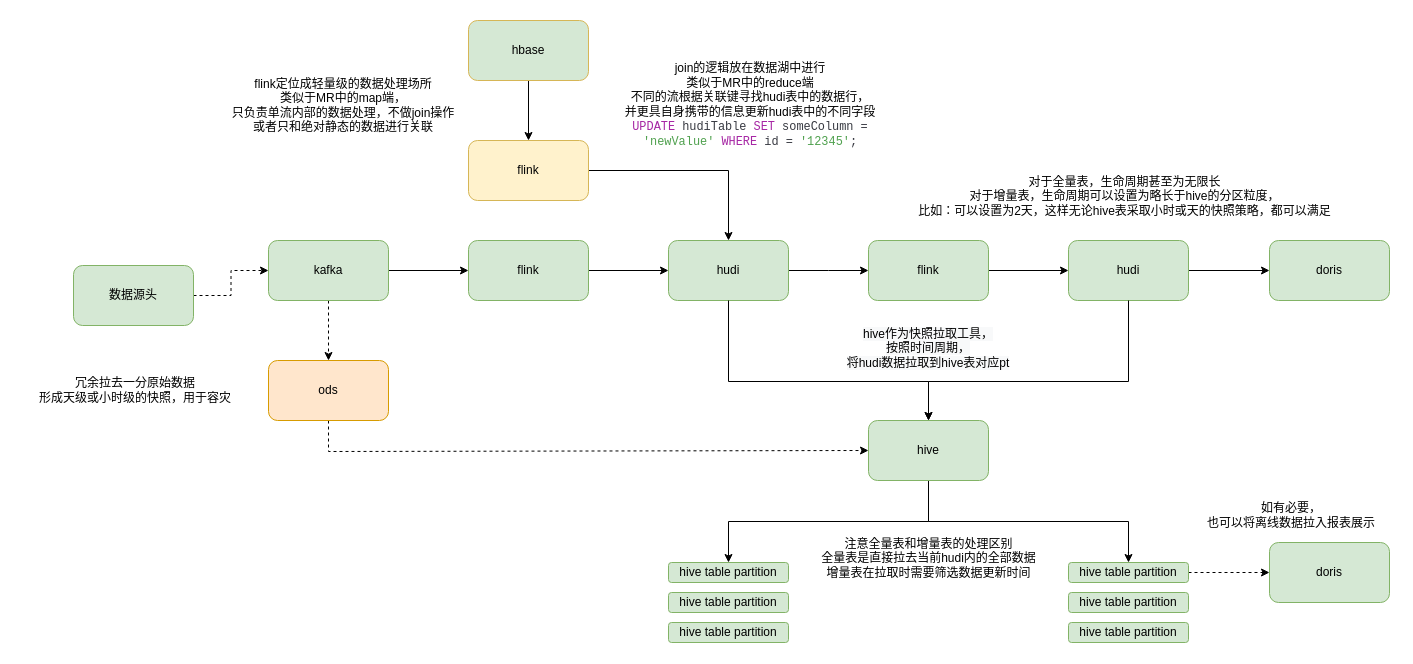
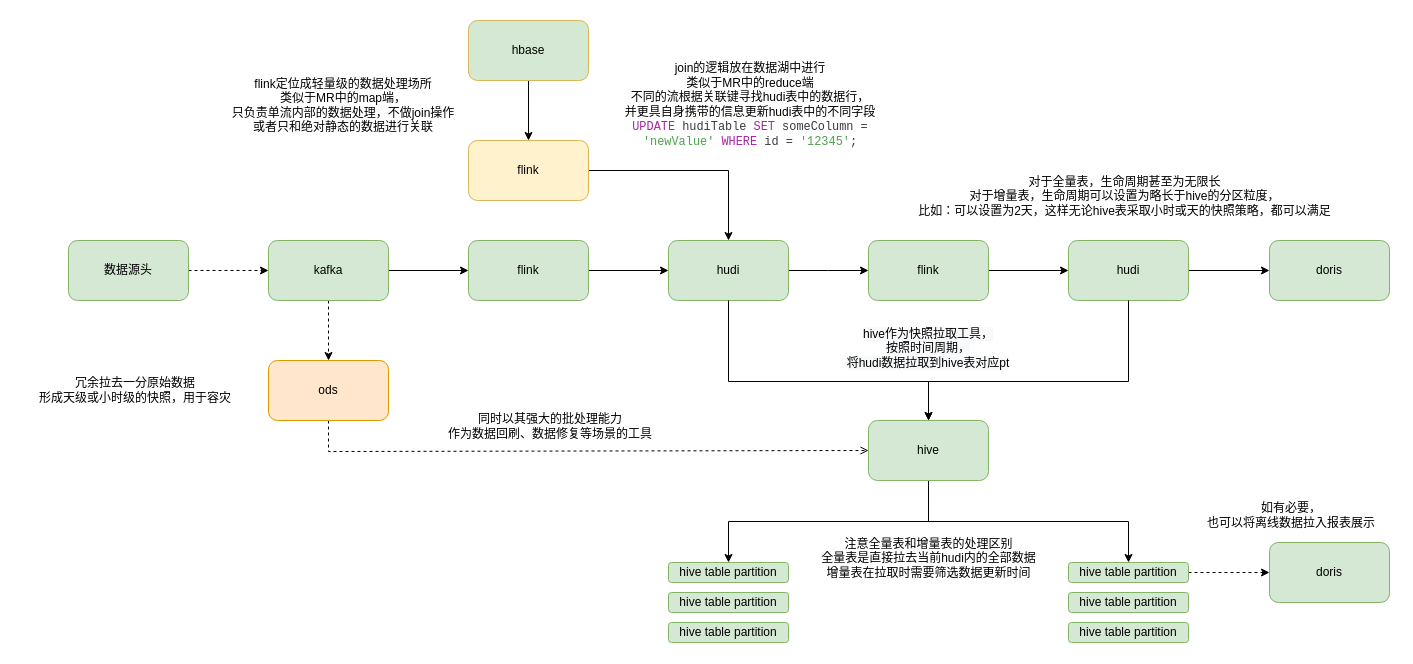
  <mxCell id="0" />
  <mxCell id="1" parent="0" />
  <mxCell id="2" style="edgeStyle=orthogonalEdgeStyle;rounded=0;orthogonalLoop=1;jettySize=auto;html=1;entryX=0;entryY=0.5;entryDx=0;entryDy=0;dashed=1;" parent="1" source="3" target="6" edge="1"><mxGeometry relative="1" as="geometry" /></mxCell>
- <mxCell id="3" value="数据源头" style="rounded=1;whiteSpace=wrap;html=1;fillColor=#d5e8d4;strokeColor=#82b366;" parent="1" vertex="1"><mxGeometry x="73" y="265" width="120" height="60" as="geometry" /></mxCell>
+ <mxCell id="3" value="数据源头" style="rounded=1;whiteSpace=wrap;html=1;fillColor=#d5e8d4;strokeColor=#82b366;" parent="1" vertex="1"><mxGeometry x="68" y="240" width="120" height="60" as="geometry" /></mxCell>
  <mxCell id="4" style="edgeStyle=orthogonalEdgeStyle;rounded=0;orthogonalLoop=1;jettySize=auto;html=1;" parent="1" source="6" target="8" edge="1"><mxGeometry relative="1" as="geometry" /></mxCell>
  <mxCell id="5" style="edgeStyle=orthogonalEdgeStyle;rounded=0;orthogonalLoop=1;jettySize=auto;html=1;dashed=1;" parent="1" source="6" target="10" edge="1"><mxGeometry relative="1" as="geometry" /></mxCell>
  <mxCell id="6" value="kafka" style="rounded=1;whiteSpace=wrap;html=1;fillColor=#d5e8d4;strokeColor=#82b366;" parent="1" vertex="1"><mxGeometry x="268" y="240" width="120" height="60" as="geometry" /></mxCell>
  <mxCell id="7" style="edgeStyle=orthogonalEdgeStyle;rounded=0;orthogonalLoop=1;jettySize=auto;html=1;entryX=0;entryY=0.5;entryDx=0;entryDy=0;" parent="1" source="8" target="12" edge="1"><mxGeometry relative="1" as="geometry" /></mxCell>
  <mxCell id="8" value="flink" style="rounded=1;whiteSpace=wrap;html=1;fillColor=#d5e8d4;strokeColor=#82b366;" parent="1" vertex="1"><mxGeometry x="468" y="240" width="120" height="60" as="geometry" /></mxCell>
- <mxCell id="9" style="edgeStyle=orthogonalEdgeStyle;rounded=0;orthogonalLoop=1;jettySize=auto;html=1;entryX=0;entryY=0.5;entryDx=0;entryDy=0;dashed=1;" parent="1" source="10" target="16" edge="1"><mxGeometry relative="1" as="geometry"><Array as="points"><mxPoint x="328" y="451" /></Array></mxGeometry></mxCell>
+ <mxCell id="9" style="edgeStyle=orthogonalEdgeStyle;rounded=0;orthogonalLoop=1;jettySize=auto;html=1;entryX=0;entryY=0.5;entryDx=0;entryDy=0;dashed=1;endArrow=open;" parent="1" source="10" target="16" edge="1"><mxGeometry relative="1" as="geometry"><Array as="points"><mxPoint x="328" y="451" /></Array></mxGeometry></mxCell>
  <mxCell id="10" value="ods" style="rounded=1;whiteSpace=wrap;html=1;fillColor=#ffe6cc;strokeColor=#d79b00;" parent="1" vertex="1"><mxGeometry x="268" y="360" width="120" height="60" as="geometry" /></mxCell>
  <mxCell id="11" style="edgeStyle=orthogonalEdgeStyle;rounded=0;orthogonalLoop=1;jettySize=auto;html=1;entryX=0;entryY=0.5;entryDx=0;entryDy=0;" parent="1" source="12" edge="1"><mxGeometry relative="1" as="geometry"><mxPoint x="868" y="270" as="targetPoint" /></mxGeometry></mxCell>
  <mxCell id="12" value="hudi" style="rounded=1;whiteSpace=wrap;html=1;fillColor=#d5e8d4;strokeColor=#82b366;" parent="1" vertex="1"><mxGeometry x="668" y="240" width="120" height="60" as="geometry" /></mxCell>
  <mxCell id="13" style="edgeStyle=orthogonalEdgeStyle;rounded=0;orthogonalLoop=1;jettySize=auto;html=1;" parent="1" source="12" target="16" edge="1"><mxGeometry relative="1" as="geometry"><Array as="points"><mxPoint x="728" y="381" /><mxPoint x="928" y="381" /></Array><mxPoint x="728" y="420" as="sourcePoint" /></mxGeometry></mxCell>
  <mxCell id="14" style="edgeStyle=orthogonalEdgeStyle;rounded=0;orthogonalLoop=1;jettySize=auto;html=1;entryX=0.5;entryY=0;entryDx=0;entryDy=0;" parent="1" source="16" target="31" edge="1"><mxGeometry relative="1" as="geometry"><Array as="points"><mxPoint x="928" y="521" /><mxPoint x="728" y="521" /></Array></mxGeometry></mxCell>
  <mxCell id="15" style="edgeStyle=orthogonalEdgeStyle;rounded=0;orthogonalLoop=1;jettySize=auto;html=1;entryX=0.5;entryY=0;entryDx=0;entryDy=0;" parent="1" source="16" target="36" edge="1"><mxGeometry relative="1" as="geometry"><Array as="points"><mxPoint x="928" y="521" /><mxPoint x="1128" y="521" /></Array></mxGeometry></mxCell>
  <mxCell id="16" value="hive" style="rounded=1;whiteSpace=wrap;html=1;fillColor=#d5e8d4;strokeColor=#82b366;" parent="1" vertex="1"><mxGeometry x="868" y="420" width="120" height="60" as="geometry" /></mxCell>
  <mxCell id="17" value="doris" style="rounded=1;whiteSpace=wrap;html=1;fillColor=#d5e8d4;strokeColor=#82b366;" parent="1" vertex="1"><mxGeometry x="1269" y="240" width="120" height="60" as="geometry" /></mxCell>
  <mxCell id="18" style="edgeStyle=orthogonalEdgeStyle;rounded=0;orthogonalLoop=1;jettySize=auto;html=1;entryX=0;entryY=0.5;entryDx=0;entryDy=0;" parent="1" source="19" target="21" edge="1"><mxGeometry relative="1" as="geometry" /></mxCell>
  <mxCell id="19" value="flink" style="rounded=1;whiteSpace=wrap;html=1;fillColor=#d5e8d4;strokeColor=#82b366;" parent="1" vertex="1"><mxGeometry x="868" y="240" width="120" height="60" as="geometry" /></mxCell>
  <mxCell id="20" style="edgeStyle=orthogonalEdgeStyle;rounded=0;orthogonalLoop=1;jettySize=auto;html=1;" parent="1" source="21" target="17" edge="1"><mxGeometry relative="1" as="geometry" /></mxCell>
  <mxCell id="21" value="hudi" style="rounded=1;whiteSpace=wrap;html=1;fillColor=#d5e8d4;strokeColor=#82b366;" parent="1" vertex="1"><mxGeometry x="1068" y="240" width="120" height="60" as="geometry" /></mxCell>
  <mxCell id="22" style="edgeStyle=orthogonalEdgeStyle;rounded=0;orthogonalLoop=1;jettySize=auto;html=1;" parent="1" source="21" target="16" edge="1"><mxGeometry relative="1" as="geometry"><Array as="points"><mxPoint x="1128" y="381" /><mxPoint x="928" y="381" /></Array><mxPoint x="1140" y="371" as="sourcePoint" /></mxGeometry></mxCell>
+ <mxCell id="23" value="同时以其强大的批处理能力&lt;br&gt;作为数据回刷、数据修复等场景的工具" style="text;html=1;strokeColor=none;fillColor=none;align=center;verticalAlign=middle;whiteSpace=wrap;rounded=0;" parent="1" vertex="1"><mxGeometry x="440" y="411" width="220" height="30" as="geometry" /></mxCell>
  <mxCell id="24" value="冗余拉去一分原始数据&lt;br&gt;形成天级或小时级的快照，用于容灾" style="text;html=1;strokeColor=none;fillColor=none;align=center;verticalAlign=middle;whiteSpace=wrap;rounded=0;" parent="1" vertex="1"><mxGeometry x="20" y="375" width="230" height="30" as="geometry" /></mxCell>
  <mxCell id="25" style="edgeStyle=orthogonalEdgeStyle;rounded=0;orthogonalLoop=1;jettySize=auto;html=1;" parent="1" source="26" target="12" edge="1"><mxGeometry relative="1" as="geometry" /></mxCell>
  <mxCell id="26" value="flink" style="rounded=1;whiteSpace=wrap;html=1;fillColor=#fff2cc;strokeColor=#d6b656;" parent="1" vertex="1"><mxGeometry x="468" y="140" width="120" height="60" as="geometry" /></mxCell>
  <mxCell id="27" value="flink定位成轻量级的数据处理场所&lt;br&gt;类似于MR中的map端，&lt;br&gt;只负责单流内部的数据处理，不做join操作&lt;br&gt;或者只和绝对静态的数据进行关联" style="text;html=1;strokeColor=none;fillColor=none;align=center;verticalAlign=middle;whiteSpace=wrap;rounded=0;" parent="1" vertex="1"><mxGeometry x="218" y="90" width="250" height="30" as="geometry" /></mxCell>
  <mxCell id="28" value="join的逻辑放在数据湖中进行&lt;br&gt;类似于MR中的reduce端&lt;br&gt;不同的流根据关联键寻找hudi表中的数据行，&lt;br&gt;并更具自身携带的信息更新hudi表中的不同字段&lt;br&gt;&lt;span style=&quot;box-sizing: border-box; border-width: 0px; border-style: solid; border-color: rgb(229, 231, 235); --tw-border-spacing-x: 0; --tw-border-spacing-y: 0; --tw-translate-x: 0; --tw-translate-y: 0; --tw-rotate: 0; --tw-skew-x: 0; --tw-skew-y: 0; --tw-scale-x: 1; --tw-scale-y: 1; --tw-pan-x: ; --tw-pan-y: ; --tw-pinch-zoom: ; --tw-scroll-snap-strictness: proximity; --tw-ordinal: ; --tw-slashed-zero: ; --tw-numeric-figure: ; --tw-numeric-spacing: ; --tw-numeric-fraction: ; --tw-ring-inset: ; --tw-ring-offset-width: 0px; --tw-ring-offset-color: #fff; --tw-ring-color: rgb(59 130 246 / 0.5); --tw-ring-offset-shadow: 0 0 #0000; --tw-ring-shadow: 0 0 #0000; --tw-shadow: 0 0 #0000; --tw-shadow-colored: 0 0 #0000; --tw-blur: ; --tw-brightness: ; --tw-contrast: ; --tw-grayscale: ; --tw-hue-rotate: ; --tw-invert: ; --tw-saturate: ; --tw-sepia: ; --tw-drop-shadow: ; --tw-backdrop-blur: ; --tw-backdrop-brightness: ; --tw-backdrop-contrast: ; --tw-backdrop-grayscale: ; --tw-backdrop-hue-rotate: ; --tw-backdrop-invert: ; --tw-backdrop-opacity: ; --tw-backdrop-saturate: ; --tw-backdrop-sepia: ; color: rgb(166, 38, 164); font-family: ui-monospace, SFMono-Regular, &amp;quot;SF Mono&amp;quot;, Menlo, Consolas, &amp;quot;Liberation Mono&amp;quot;, monospace; font-size: 11.9px; text-align: start; background-color: rgb(255, 255, 255);&quot; class=&quot;hljs-keyword&quot;&gt;UPDATE&lt;/span&gt;&lt;span style=&quot;color: rgb(56, 58, 66); font-family: ui-monospace, SFMono-Regular, &amp;quot;SF Mono&amp;quot;, Menlo, Consolas, &amp;quot;Liberation Mono&amp;quot;, monospace; font-size: 11.9px; text-align: start; background-color: rgb(255, 255, 255);&quot;&gt; hudiTable &lt;/span&gt;&lt;span style=&quot;box-sizing: border-box; border-width: 0px; border-style: solid; border-color: rgb(229, 231, 235); --tw-border-spacing-x: 0; --tw-border-spacing-y: 0; --tw-translate-x: 0; --tw-translate-y: 0; --tw-rotate: 0; --tw-skew-x: 0; --tw-skew-y: 0; --tw-scale-x: 1; --tw-scale-y: 1; --tw-pan-x: ; --tw-pan-y: ; --tw-pinch-zoom: ; --tw-scroll-snap-strictness: proximity; --tw-ordinal: ; --tw-slashed-zero: ; --tw-numeric-figure: ; --tw-numeric-spacing: ; --tw-numeric-fraction: ; --tw-ring-inset: ; --tw-ring-offset-width: 0px; --tw-ring-offset-color: #fff; --tw-ring-color: rgb(59 130 246 / 0.5); --tw-ring-offset-shadow: 0 0 #0000; --tw-ring-shadow: 0 0 #0000; --tw-shadow: 0 0 #0000; --tw-shadow-colored: 0 0 #0000; --tw-blur: ; --tw-brightness: ; --tw-contrast: ; --tw-grayscale: ; --tw-hue-rotate: ; --tw-invert: ; --tw-saturate: ; --tw-sepia: ; --tw-drop-shadow: ; --tw-backdrop-blur: ; --tw-backdrop-brightness: ; --tw-backdrop-contrast: ; --tw-backdrop-grayscale: ; --tw-backdrop-hue-rotate: ; --tw-backdrop-invert: ; --tw-backdrop-opacity: ; --tw-backdrop-saturate: ; --tw-backdrop-sepia: ; color: rgb(166, 38, 164); font-family: ui-monospace, SFMono-Regular, &amp;quot;SF Mono&amp;quot;, Menlo, Consolas, &amp;quot;Liberation Mono&amp;quot;, monospace; font-size: 11.9px; text-align: start; background-color: rgb(255, 255, 255);&quot; class=&quot;hljs-keyword&quot;&gt;SET&lt;/span&gt;&lt;span style=&quot;color: rgb(56, 58, 66); font-family: ui-monospace, SFMono-Regular, &amp;quot;SF Mono&amp;quot;, Menlo, Consolas, &amp;quot;Liberation Mono&amp;quot;, monospace; font-size: 11.9px; text-align: start; background-color: rgb(255, 255, 255);&quot;&gt; someColumn = &lt;/span&gt;&lt;span style=&quot;box-sizing: border-box; border-width: 0px; border-style: solid; border-color: rgb(229, 231, 235); --tw-border-spacing-x: 0; --tw-border-spacing-y: 0; --tw-translate-x: 0; --tw-translate-y: 0; --tw-rotate: 0; --tw-skew-x: 0; --tw-skew-y: 0; --tw-scale-x: 1; --tw-scale-y: 1; --tw-pan-x: ; --tw-pan-y: ; --tw-pinch-zoom: ; --tw-scroll-snap-strictness: proximity; --tw-ordinal: ; --tw-slashed-zero: ; --tw-numeric-figure: ; --tw-numeric-spacing: ; --tw-numeric-fraction: ; --tw-ring-inset: ; --tw-ring-offset-width: 0px; --tw-ring-offset-color: #fff; --tw-ring-color: rgb(59 130 246 / 0.5); --tw-ring-offset-shadow: 0 0 #0000; --tw-ring-shadow: 0 0 #0000; --tw-shadow: 0 0 #0000; --tw-shadow-colored: 0 0 #0000; --tw-blur: ; --tw-brightness: ; --tw-contrast: ; --tw-grayscale: ; --tw-hue-rotate: ; --tw-invert: ; --tw-saturate: ; --tw-sepia: ; --tw-drop-shadow: ; --tw-backdrop-blur: ; --tw-backdrop-brightness: ; --tw-backdrop-contrast: ; --tw-backdrop-grayscale: ; --tw-backdrop-hue-rotate: ; --tw-backdrop-invert: ; --tw-backdrop-opacity: ; --tw-backdrop-saturate: ; --tw-backdrop-sepia: ; color: rgb(80, 161, 79); font-family: ui-monospace, SFMono-Regular, &amp;quot;SF Mono&amp;quot;, Menlo, Consolas, &amp;quot;Liberation Mono&amp;quot;, monospace; font-size: 11.9px; text-align: start; background-color: rgb(255, 255, 255);&quot; class=&quot;hljs-string&quot;&gt;'newValue'&lt;/span&gt;&lt;span style=&quot;color: rgb(56, 58, 66); font-family: ui-monospace, SFMono-Regular, &amp;quot;SF Mono&amp;quot;, Menlo, Consolas, &amp;quot;Liberation Mono&amp;quot;, monospace; font-size: 11.9px; text-align: start; background-color: rgb(255, 255, 255);&quot;&gt; &lt;/span&gt;&lt;span style=&quot;box-sizing: border-box; border-width: 0px; border-style: solid; border-color: rgb(229, 231, 235); --tw-border-spacing-x: 0; --tw-border-spacing-y: 0; --tw-translate-x: 0; --tw-translate-y: 0; --tw-rotate: 0; --tw-skew-x: 0; --tw-skew-y: 0; --tw-scale-x: 1; --tw-scale-y: 1; --tw-pan-x: ; --tw-pan-y: ; --tw-pinch-zoom: ; --tw-scroll-snap-strictness: proximity; --tw-ordinal: ; --tw-slashed-zero: ; --tw-numeric-figure: ; --tw-numeric-spacing: ; --tw-numeric-fraction: ; --tw-ring-inset: ; --tw-ring-offset-width: 0px; --tw-ring-offset-color: #fff; --tw-ring-color: rgb(59 130 246 / 0.5); --tw-ring-offset-shadow: 0 0 #0000; --tw-ring-shadow: 0 0 #0000; --tw-shadow: 0 0 #0000; --tw-shadow-colored: 0 0 #0000; --tw-blur: ; --tw-brightness: ; --tw-contrast: ; --tw-grayscale: ; --tw-hue-rotate: ; --tw-invert: ; --tw-saturate: ; --tw-sepia: ; --tw-drop-shadow: ; --tw-backdrop-blur: ; --tw-backdrop-brightness: ; --tw-backdrop-contrast: ; --tw-backdrop-grayscale: ; --tw-backdrop-hue-rotate: ; --tw-backdrop-invert: ; --tw-backdrop-opacity: ; --tw-backdrop-saturate: ; --tw-backdrop-sepia: ; color: rgb(166, 38, 164); font-family: ui-monospace, SFMono-Regular, &amp;quot;SF Mono&amp;quot;, Menlo, Consolas, &amp;quot;Liberation Mono&amp;quot;, monospace; font-size: 11.9px; text-align: start; background-color: rgb(255, 255, 255);&quot; class=&quot;hljs-keyword&quot;&gt;WHERE&lt;/span&gt;&lt;span style=&quot;color: rgb(56, 58, 66); font-family: ui-monospace, SFMono-Regular, &amp;quot;SF Mono&amp;quot;, Menlo, Consolas, &amp;quot;Liberation Mono&amp;quot;, monospace; font-size: 11.9px; text-align: start; background-color: rgb(255, 255, 255);&quot;&gt; id = &lt;/span&gt;&lt;span style=&quot;box-sizing: border-box; border-width: 0px; border-style: solid; border-color: rgb(229, 231, 235); --tw-border-spacing-x: 0; --tw-border-spacing-y: 0; --tw-translate-x: 0; --tw-translate-y: 0; --tw-rotate: 0; --tw-skew-x: 0; --tw-skew-y: 0; --tw-scale-x: 1; --tw-scale-y: 1; --tw-pan-x: ; --tw-pan-y: ; --tw-pinch-zoom: ; --tw-scroll-snap-strictness: proximity; --tw-ordinal: ; --tw-slashed-zero: ; --tw-numeric-figure: ; --tw-numeric-spacing: ; --tw-numeric-fraction: ; --tw-ring-inset: ; --tw-ring-offset-width: 0px; --tw-ring-offset-color: #fff; --tw-ring-color: rgb(59 130 246 / 0.5); --tw-ring-offset-shadow: 0 0 #0000; --tw-ring-shadow: 0 0 #0000; --tw-shadow: 0 0 #0000; --tw-shadow-colored: 0 0 #0000; --tw-blur: ; --tw-brightness: ; --tw-contrast: ; --tw-grayscale: ; --tw-hue-rotate: ; --tw-invert: ; --tw-saturate: ; --tw-sepia: ; --tw-drop-shadow: ; --tw-backdrop-blur: ; --tw-backdrop-brightness: ; --tw-backdrop-contrast: ; --tw-backdrop-grayscale: ; --tw-backdrop-hue-rotate: ; --tw-backdrop-invert: ; --tw-backdrop-opacity: ; --tw-backdrop-saturate: ; --tw-backdrop-sepia: ; color: rgb(80, 161, 79); font-family: ui-monospace, SFMono-Regular, &amp;quot;SF Mono&amp;quot;, Menlo, Consolas, &amp;quot;Liberation Mono&amp;quot;, monospace; font-size: 11.9px; text-align: start; background-color: rgb(255, 255, 255);&quot; class=&quot;hljs-string&quot;&gt;'12345'&lt;/span&gt;&lt;span style=&quot;color: rgb(56, 58, 66); font-family: ui-monospace, SFMono-Regular, &amp;quot;SF Mono&amp;quot;, Menlo, Consolas, &amp;quot;Liberation Mono&amp;quot;, monospace; font-size: 11.9px; text-align: start; background-color: rgb(255, 255, 255);&quot;&gt;;&lt;/span&gt;" style="text;html=1;strokeColor=none;fillColor=none;align=center;verticalAlign=middle;whiteSpace=wrap;rounded=0;" parent="1" vertex="1"><mxGeometry x="620" y="90" width="260" height="30" as="geometry" /></mxCell>
  <mxCell id="29" style="edgeStyle=orthogonalEdgeStyle;rounded=0;orthogonalLoop=1;jettySize=auto;html=1;" parent="1" source="30" target="26" edge="1"><mxGeometry relative="1" as="geometry" /></mxCell>
  <mxCell id="30" value="hbase" style="rounded=1;whiteSpace=wrap;html=1;fillColor=#d5e8d4;strokeColor=#d6b656;" parent="1" vertex="1"><mxGeometry x="468" y="20" width="120" height="60" as="geometry" /></mxCell>
  <mxCell id="31" value="hive table partition" style="rounded=1;whiteSpace=wrap;html=1;fillColor=#d5e8d4;strokeColor=#82b366;" parent="1" vertex="1"><mxGeometry x="668" y="562" width="120" height="20" as="geometry" /></mxCell>
  <mxCell id="32" value="&lt;span style=&quot;color: rgb(0, 0, 0); font-family: Helvetica; font-size: 12px; font-style: normal; font-variant-ligatures: normal; font-variant-caps: normal; font-weight: 400; letter-spacing: normal; orphans: 2; text-indent: 0px; text-transform: none; widows: 2; word-spacing: 0px; -webkit-text-stroke-width: 0px; background-color: rgb(248, 249, 250); text-decoration-thickness: initial; text-decoration-style: initial; text-decoration-color: initial; float: none; display: inline !important;&quot;&gt;hive作为快照拉取工具，&lt;br&gt;按照时间周期，&lt;br&gt;将hudi数据拉取到hive表对应pt&lt;/span&gt;" style="text;whiteSpace=wrap;html=1;align=center;" parent="1" vertex="1"><mxGeometry x="843" y="320" width="170" height="40" as="geometry" /></mxCell>
  <mxCell id="33" value="hive table partition" style="rounded=1;whiteSpace=wrap;html=1;fillColor=#d5e8d4;strokeColor=#82b366;" parent="1" vertex="1"><mxGeometry x="668" y="592" width="120" height="20" as="geometry" /></mxCell>
  <mxCell id="34" value="hive table partition" style="rounded=1;whiteSpace=wrap;html=1;fillColor=#d5e8d4;strokeColor=#82b366;" parent="1" vertex="1"><mxGeometry x="668" y="622" width="120" height="20" as="geometry" /></mxCell>
  <mxCell id="35" style="edgeStyle=orthogonalEdgeStyle;rounded=0;orthogonalLoop=1;jettySize=auto;html=1;entryX=0;entryY=0.5;entryDx=0;entryDy=0;dashed=1;" parent="1" source="36" target="41" edge="1"><mxGeometry relative="1" as="geometry" /></mxCell>
  <mxCell id="36" value="hive table partition" style="rounded=1;whiteSpace=wrap;html=1;fillColor=#d5e8d4;strokeColor=#82b366;" parent="1" vertex="1"><mxGeometry x="1068" y="562" width="120" height="20" as="geometry" /></mxCell>
  <mxCell id="37" value="hive table partition" style="rounded=1;whiteSpace=wrap;html=1;fillColor=#d5e8d4;strokeColor=#82b366;" parent="1" vertex="1"><mxGeometry x="1068" y="592" width="120" height="20" as="geometry" /></mxCell>
  <mxCell id="38" value="hive table partition" style="rounded=1;whiteSpace=wrap;html=1;fillColor=#d5e8d4;strokeColor=#82b366;" parent="1" vertex="1"><mxGeometry x="1068" y="622" width="120" height="20" as="geometry" /></mxCell>
  <mxCell id="39" value="注意全量表和增量表的处理区别&lt;br&gt;全量表是直接拉去当前hudi内的全部数据&lt;br&gt;增量表在拉取时需要筛选数据更新时间" style="text;whiteSpace=wrap;html=1;align=center;" parent="1" vertex="1"><mxGeometry x="819.5" y="530" width="217" height="71" as="geometry" /></mxCell>
  <mxCell id="40" value="对于全量表，生命周期甚至为无限长&lt;br&gt;对于增量表，生命周期可以设置为略长于hive的分区粒度，&lt;br&gt;比如：可以设置为2天，这样无论hive表采取小时或天的快照策略，都可以满足" style="text;html=1;strokeColor=none;fillColor=none;align=center;verticalAlign=middle;whiteSpace=wrap;rounded=0;" parent="1" vertex="1"><mxGeometry x="910" y="181" width="429" height="30" as="geometry" /></mxCell>
  <mxCell id="41" value="doris" style="rounded=1;whiteSpace=wrap;html=1;fillColor=#d5e8d4;strokeColor=#82b366;" parent="1" vertex="1"><mxGeometry x="1269" y="542" width="120" height="60" as="geometry" /></mxCell>
  <mxCell id="42" value="如有必要，&lt;br&gt;也可以将离线数据拉入报表展示" style="text;html=1;strokeColor=none;fillColor=none;align=center;verticalAlign=middle;whiteSpace=wrap;rounded=0;" parent="1" vertex="1"><mxGeometry x="1191" y="500" width="200" height="30" as="geometry" /></mxCell>
